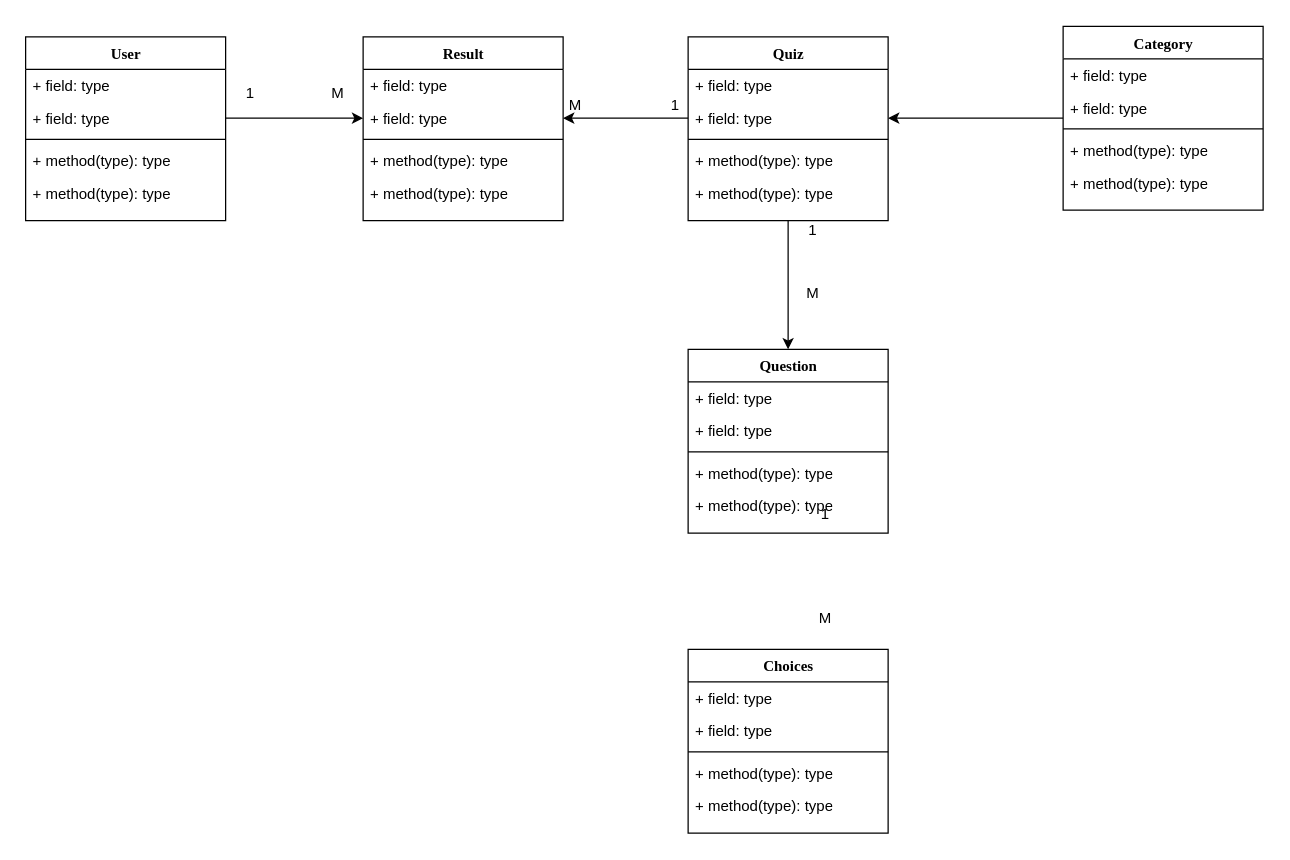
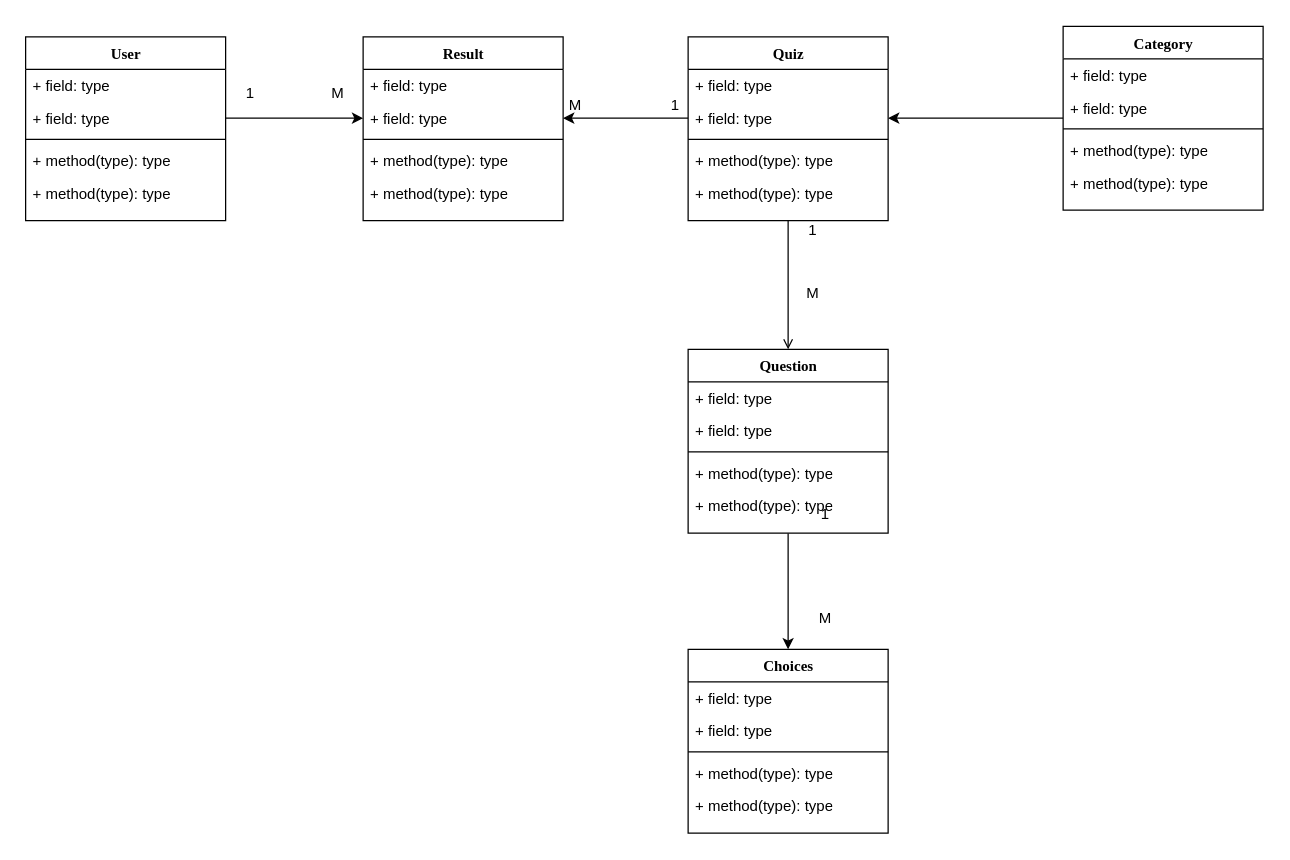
  <mxCell id="0" />
  <mxCell id="1" parent="0" />
+ <mxCell id="2" style="edgeStyle=orthogonalEdgeStyle;rounded=0;orthogonalLoop=1;jettySize=auto;html=1;exitX=0.5;exitY=1;exitDx=0;exitDy=0;entryX=0.5;entryY=0;entryDx=0;entryDy=0;" edge="1" parent="1" source="3" target="15"><mxGeometry relative="1" as="geometry" /></mxCell>
  <mxCell id="3" value="Question" style="swimlane;html=1;fontStyle=1;align=center;verticalAlign=top;childLayout=stackLayout;horizontal=1;startSize=26;horizontalStack=0;resizeParent=1;resizeLast=0;collapsible=1;marginBottom=0;swimlaneFillColor=#ffffff;rounded=0;shadow=0;comic=0;labelBackgroundColor=none;strokeWidth=1;fillColor=none;fontFamily=Verdana;fontSize=12" parent="1" vertex="1"><mxGeometry x="550" y="279" width="160" height="147" as="geometry" /></mxCell>
  <mxCell id="4" value="+ field: type" style="text;html=1;strokeColor=none;fillColor=none;align=left;verticalAlign=top;spacingLeft=4;spacingRight=4;whiteSpace=wrap;overflow=hidden;rotatable=0;points=[[0,0.5],[1,0.5]];portConstraint=eastwest;" parent="3" vertex="1"><mxGeometry y="26" width="160" height="26" as="geometry" /></mxCell>
  <mxCell id="5" value="+ field: type" style="text;html=1;strokeColor=none;fillColor=none;align=left;verticalAlign=top;spacingLeft=4;spacingRight=4;whiteSpace=wrap;overflow=hidden;rotatable=0;points=[[0,0.5],[1,0.5]];portConstraint=eastwest;" parent="3" vertex="1"><mxGeometry y="52" width="160" height="26" as="geometry" /></mxCell>
  <mxCell id="6" value="" style="line;html=1;strokeWidth=1;fillColor=none;align=left;verticalAlign=middle;spacingTop=-1;spacingLeft=3;spacingRight=3;rotatable=0;labelPosition=right;points=[];portConstraint=eastwest;" parent="3" vertex="1"><mxGeometry y="78" width="160" height="8" as="geometry" /></mxCell>
  <mxCell id="7" value="+ method(type): type" style="text;html=1;strokeColor=none;fillColor=none;align=left;verticalAlign=top;spacingLeft=4;spacingRight=4;whiteSpace=wrap;overflow=hidden;rotatable=0;points=[[0,0.5],[1,0.5]];portConstraint=eastwest;" parent="3" vertex="1"><mxGeometry y="86" width="160" height="26" as="geometry" /></mxCell>
  <mxCell id="8" value="+ method(type): type" style="text;html=1;strokeColor=none;fillColor=none;align=left;verticalAlign=top;spacingLeft=4;spacingRight=4;whiteSpace=wrap;overflow=hidden;rotatable=0;points=[[0,0.5],[1,0.5]];portConstraint=eastwest;" parent="3" vertex="1"><mxGeometry y="112" width="160" height="26" as="geometry" /></mxCell>
  <mxCell id="9" value="User" style="swimlane;html=1;fontStyle=1;align=center;verticalAlign=top;childLayout=stackLayout;horizontal=1;startSize=26;horizontalStack=0;resizeParent=1;resizeLast=0;collapsible=1;marginBottom=0;swimlaneFillColor=#ffffff;rounded=0;shadow=0;comic=0;labelBackgroundColor=none;strokeWidth=1;fillColor=none;fontFamily=Verdana;fontSize=12" vertex="1" parent="1"><mxGeometry x="20" y="29" width="160" height="147" as="geometry" /></mxCell>
  <mxCell id="10" value="+ field: type" style="text;html=1;strokeColor=none;fillColor=none;align=left;verticalAlign=top;spacingLeft=4;spacingRight=4;whiteSpace=wrap;overflow=hidden;rotatable=0;points=[[0,0.5],[1,0.5]];portConstraint=eastwest;" vertex="1" parent="9"><mxGeometry y="26" width="160" height="26" as="geometry" /></mxCell>
  <mxCell id="11" value="+ field: type" style="text;html=1;strokeColor=none;fillColor=none;align=left;verticalAlign=top;spacingLeft=4;spacingRight=4;whiteSpace=wrap;overflow=hidden;rotatable=0;points=[[0,0.5],[1,0.5]];portConstraint=eastwest;" vertex="1" parent="9"><mxGeometry y="52" width="160" height="26" as="geometry" /></mxCell>
  <mxCell id="12" value="" style="line;html=1;strokeWidth=1;fillColor=none;align=left;verticalAlign=middle;spacingTop=-1;spacingLeft=3;spacingRight=3;rotatable=0;labelPosition=right;points=[];portConstraint=eastwest;" vertex="1" parent="9"><mxGeometry y="78" width="160" height="8" as="geometry" /></mxCell>
  <mxCell id="13" value="+ method(type): type" style="text;html=1;strokeColor=none;fillColor=none;align=left;verticalAlign=top;spacingLeft=4;spacingRight=4;whiteSpace=wrap;overflow=hidden;rotatable=0;points=[[0,0.5],[1,0.5]];portConstraint=eastwest;" vertex="1" parent="9"><mxGeometry y="86" width="160" height="26" as="geometry" /></mxCell>
  <mxCell id="14" value="+ method(type): type" style="text;html=1;strokeColor=none;fillColor=none;align=left;verticalAlign=top;spacingLeft=4;spacingRight=4;whiteSpace=wrap;overflow=hidden;rotatable=0;points=[[0,0.5],[1,0.5]];portConstraint=eastwest;" vertex="1" parent="9"><mxGeometry y="112" width="160" height="26" as="geometry" /></mxCell>
  <mxCell id="15" value="Choices" style="swimlane;html=1;fontStyle=1;align=center;verticalAlign=top;childLayout=stackLayout;horizontal=1;startSize=26;horizontalStack=0;resizeParent=1;resizeLast=0;collapsible=1;marginBottom=0;swimlaneFillColor=#ffffff;rounded=0;shadow=0;comic=0;labelBackgroundColor=none;strokeWidth=1;fillColor=none;fontFamily=Verdana;fontSize=12" vertex="1" parent="1"><mxGeometry x="550" y="519" width="160" height="147" as="geometry" /></mxCell>
  <mxCell id="16" value="+ field: type" style="text;html=1;strokeColor=none;fillColor=none;align=left;verticalAlign=top;spacingLeft=4;spacingRight=4;whiteSpace=wrap;overflow=hidden;rotatable=0;points=[[0,0.5],[1,0.5]];portConstraint=eastwest;" vertex="1" parent="15"><mxGeometry y="26" width="160" height="26" as="geometry" /></mxCell>
  <mxCell id="17" value="+ field: type" style="text;html=1;strokeColor=none;fillColor=none;align=left;verticalAlign=top;spacingLeft=4;spacingRight=4;whiteSpace=wrap;overflow=hidden;rotatable=0;points=[[0,0.5],[1,0.5]];portConstraint=eastwest;" vertex="1" parent="15"><mxGeometry y="52" width="160" height="26" as="geometry" /></mxCell>
  <mxCell id="18" value="" style="line;html=1;strokeWidth=1;fillColor=none;align=left;verticalAlign=middle;spacingTop=-1;spacingLeft=3;spacingRight=3;rotatable=0;labelPosition=right;points=[];portConstraint=eastwest;" vertex="1" parent="15"><mxGeometry y="78" width="160" height="8" as="geometry" /></mxCell>
  <mxCell id="19" value="+ method(type): type" style="text;html=1;strokeColor=none;fillColor=none;align=left;verticalAlign=top;spacingLeft=4;spacingRight=4;whiteSpace=wrap;overflow=hidden;rotatable=0;points=[[0,0.5],[1,0.5]];portConstraint=eastwest;" vertex="1" parent="15"><mxGeometry y="86" width="160" height="26" as="geometry" /></mxCell>
  <mxCell id="20" value="+ method(type): type" style="text;html=1;strokeColor=none;fillColor=none;align=left;verticalAlign=top;spacingLeft=4;spacingRight=4;whiteSpace=wrap;overflow=hidden;rotatable=0;points=[[0,0.5],[1,0.5]];portConstraint=eastwest;" vertex="1" parent="15"><mxGeometry y="112" width="160" height="26" as="geometry" /></mxCell>
  <mxCell id="21" value="1" style="text;html=1;align=center;verticalAlign=middle;whiteSpace=wrap;rounded=0;" vertex="1" parent="1"><mxGeometry x="630" y="396" width="60" height="30" as="geometry" /></mxCell>
  <mxCell id="22" value="M" style="text;html=1;align=center;verticalAlign=middle;whiteSpace=wrap;rounded=0;" vertex="1" parent="1"><mxGeometry x="630" y="479" width="60" height="30" as="geometry" /></mxCell>
- <mxCell id="23" style="edgeStyle=orthogonalEdgeStyle;rounded=0;orthogonalLoop=1;jettySize=auto;html=1;exitX=0.5;exitY=1;exitDx=0;exitDy=0;entryX=0.5;entryY=0;entryDx=0;entryDy=0;" edge="1" parent="1" source="24" target="3"><mxGeometry relative="1" as="geometry" /></mxCell>
+ <mxCell id="23" style="edgeStyle=orthogonalEdgeStyle;rounded=0;orthogonalLoop=1;jettySize=auto;html=1;exitX=0.5;exitY=1;exitDx=0;exitDy=0;entryX=0.5;entryY=0;entryDx=0;entryDy=0;endArrow=open;" edge="1" parent="1" source="24" target="3"><mxGeometry relative="1" as="geometry" /></mxCell>
  <mxCell id="24" value="Quiz" style="swimlane;html=1;fontStyle=1;align=center;verticalAlign=top;childLayout=stackLayout;horizontal=1;startSize=26;horizontalStack=0;resizeParent=1;resizeLast=0;collapsible=1;marginBottom=0;swimlaneFillColor=#ffffff;rounded=0;shadow=0;comic=0;labelBackgroundColor=none;strokeWidth=1;fillColor=none;fontFamily=Verdana;fontSize=12" vertex="1" parent="1"><mxGeometry x="550" y="29" width="160" height="147" as="geometry" /></mxCell>
  <mxCell id="25" value="+ field: type" style="text;html=1;strokeColor=none;fillColor=none;align=left;verticalAlign=top;spacingLeft=4;spacingRight=4;whiteSpace=wrap;overflow=hidden;rotatable=0;points=[[0,0.5],[1,0.5]];portConstraint=eastwest;" vertex="1" parent="24"><mxGeometry y="26" width="160" height="26" as="geometry" /></mxCell>
  <mxCell id="26" value="+ field: type" style="text;html=1;strokeColor=none;fillColor=none;align=left;verticalAlign=top;spacingLeft=4;spacingRight=4;whiteSpace=wrap;overflow=hidden;rotatable=0;points=[[0,0.5],[1,0.5]];portConstraint=eastwest;" vertex="1" parent="24"><mxGeometry y="52" width="160" height="26" as="geometry" /></mxCell>
  <mxCell id="27" value="" style="line;html=1;strokeWidth=1;fillColor=none;align=left;verticalAlign=middle;spacingTop=-1;spacingLeft=3;spacingRight=3;rotatable=0;labelPosition=right;points=[];portConstraint=eastwest;" vertex="1" parent="24"><mxGeometry y="78" width="160" height="8" as="geometry" /></mxCell>
  <mxCell id="28" value="+ method(type): type" style="text;html=1;strokeColor=none;fillColor=none;align=left;verticalAlign=top;spacingLeft=4;spacingRight=4;whiteSpace=wrap;overflow=hidden;rotatable=0;points=[[0,0.5],[1,0.5]];portConstraint=eastwest;" vertex="1" parent="24"><mxGeometry y="86" width="160" height="26" as="geometry" /></mxCell>
  <mxCell id="29" value="+ method(type): type" style="text;html=1;strokeColor=none;fillColor=none;align=left;verticalAlign=top;spacingLeft=4;spacingRight=4;whiteSpace=wrap;overflow=hidden;rotatable=0;points=[[0,0.5],[1,0.5]];portConstraint=eastwest;" vertex="1" parent="24"><mxGeometry y="112" width="160" height="26" as="geometry" /></mxCell>
  <mxCell id="30" value="1" style="text;html=1;align=center;verticalAlign=middle;whiteSpace=wrap;rounded=0;" vertex="1" parent="1"><mxGeometry x="620" y="169" width="60" height="30" as="geometry" /></mxCell>
  <mxCell id="31" value="M" style="text;html=1;align=center;verticalAlign=middle;whiteSpace=wrap;rounded=0;" vertex="1" parent="1"><mxGeometry x="620" y="219" width="60" height="30" as="geometry" /></mxCell>
  <mxCell id="32" value="Result" style="swimlane;html=1;fontStyle=1;align=center;verticalAlign=top;childLayout=stackLayout;horizontal=1;startSize=26;horizontalStack=0;resizeParent=1;resizeLast=0;collapsible=1;marginBottom=0;swimlaneFillColor=#ffffff;rounded=0;shadow=0;comic=0;labelBackgroundColor=none;strokeWidth=1;fillColor=none;fontFamily=Verdana;fontSize=12" vertex="1" parent="1"><mxGeometry x="290" y="29" width="160" height="147" as="geometry" /></mxCell>
  <mxCell id="33" value="+ field: type" style="text;html=1;strokeColor=none;fillColor=none;align=left;verticalAlign=top;spacingLeft=4;spacingRight=4;whiteSpace=wrap;overflow=hidden;rotatable=0;points=[[0,0.5],[1,0.5]];portConstraint=eastwest;" vertex="1" parent="32"><mxGeometry y="26" width="160" height="26" as="geometry" /></mxCell>
  <mxCell id="34" value="+ field: type" style="text;html=1;strokeColor=none;fillColor=none;align=left;verticalAlign=top;spacingLeft=4;spacingRight=4;whiteSpace=wrap;overflow=hidden;rotatable=0;points=[[0,0.5],[1,0.5]];portConstraint=eastwest;" vertex="1" parent="32"><mxGeometry y="52" width="160" height="26" as="geometry" /></mxCell>
  <mxCell id="35" value="" style="line;html=1;strokeWidth=1;fillColor=none;align=left;verticalAlign=middle;spacingTop=-1;spacingLeft=3;spacingRight=3;rotatable=0;labelPosition=right;points=[];portConstraint=eastwest;" vertex="1" parent="32"><mxGeometry y="78" width="160" height="8" as="geometry" /></mxCell>
  <mxCell id="36" value="+ method(type): type" style="text;html=1;strokeColor=none;fillColor=none;align=left;verticalAlign=top;spacingLeft=4;spacingRight=4;whiteSpace=wrap;overflow=hidden;rotatable=0;points=[[0,0.5],[1,0.5]];portConstraint=eastwest;" vertex="1" parent="32"><mxGeometry y="86" width="160" height="26" as="geometry" /></mxCell>
  <mxCell id="37" value="+ method(type): type" style="text;html=1;strokeColor=none;fillColor=none;align=left;verticalAlign=top;spacingLeft=4;spacingRight=4;whiteSpace=wrap;overflow=hidden;rotatable=0;points=[[0,0.5],[1,0.5]];portConstraint=eastwest;" vertex="1" parent="32"><mxGeometry y="112" width="160" height="26" as="geometry" /></mxCell>
  <mxCell id="38" style="edgeStyle=orthogonalEdgeStyle;rounded=0;orthogonalLoop=1;jettySize=auto;html=1;exitX=1;exitY=0.5;exitDx=0;exitDy=0;entryX=0;entryY=0.5;entryDx=0;entryDy=0;" edge="1" parent="1" source="11" target="34"><mxGeometry relative="1" as="geometry" /></mxCell>
  <mxCell id="39" value="M" style="text;html=1;align=center;verticalAlign=middle;whiteSpace=wrap;rounded=0;" vertex="1" parent="1"><mxGeometry x="240" y="59" width="60" height="30" as="geometry" /></mxCell>
  <mxCell id="40" value="1" style="text;html=1;align=center;verticalAlign=middle;whiteSpace=wrap;rounded=0;" vertex="1" parent="1"><mxGeometry x="180" y="59" width="40" height="30" as="geometry" /></mxCell>
  <mxCell id="41" style="edgeStyle=orthogonalEdgeStyle;rounded=0;orthogonalLoop=1;jettySize=auto;html=1;exitX=0;exitY=0.5;exitDx=0;exitDy=0;" edge="1" parent="1" source="26" target="34"><mxGeometry relative="1" as="geometry" /></mxCell>
  <mxCell id="42" value="M" style="text;html=1;align=center;verticalAlign=middle;whiteSpace=wrap;rounded=0;" vertex="1" parent="1"><mxGeometry x="430" y="69" width="60" height="30" as="geometry" /></mxCell>
  <mxCell id="43" value="1" style="text;html=1;align=center;verticalAlign=middle;whiteSpace=wrap;rounded=0;" vertex="1" parent="1"><mxGeometry x="520" y="69" width="40" height="30" as="geometry" /></mxCell>
  <mxCell id="44" style="edgeStyle=orthogonalEdgeStyle;rounded=0;orthogonalLoop=1;jettySize=auto;html=1;exitX=0;exitY=0.5;exitDx=0;exitDy=0;entryX=1;entryY=0.5;entryDx=0;entryDy=0;" edge="1" parent="1" source="45" target="26"><mxGeometry relative="1" as="geometry" /></mxCell>
  <mxCell id="45" value="Category" style="swimlane;html=1;fontStyle=1;align=center;verticalAlign=top;childLayout=stackLayout;horizontal=1;startSize=26;horizontalStack=0;resizeParent=1;resizeLast=0;collapsible=1;marginBottom=0;swimlaneFillColor=#ffffff;rounded=0;shadow=0;comic=0;labelBackgroundColor=none;strokeWidth=1;fillColor=none;fontFamily=Verdana;fontSize=12" vertex="1" parent="1"><mxGeometry x="850" y="20.5" width="160" height="147" as="geometry" /></mxCell>
  <mxCell id="46" value="+ field: type" style="text;html=1;strokeColor=none;fillColor=none;align=left;verticalAlign=top;spacingLeft=4;spacingRight=4;whiteSpace=wrap;overflow=hidden;rotatable=0;points=[[0,0.5],[1,0.5]];portConstraint=eastwest;" vertex="1" parent="45"><mxGeometry y="26" width="160" height="26" as="geometry" /></mxCell>
  <mxCell id="47" value="+ field: type" style="text;html=1;strokeColor=none;fillColor=none;align=left;verticalAlign=top;spacingLeft=4;spacingRight=4;whiteSpace=wrap;overflow=hidden;rotatable=0;points=[[0,0.5],[1,0.5]];portConstraint=eastwest;" vertex="1" parent="45"><mxGeometry y="52" width="160" height="26" as="geometry" /></mxCell>
  <mxCell id="48" value="" style="line;html=1;strokeWidth=1;fillColor=none;align=left;verticalAlign=middle;spacingTop=-1;spacingLeft=3;spacingRight=3;rotatable=0;labelPosition=right;points=[];portConstraint=eastwest;" vertex="1" parent="45"><mxGeometry y="78" width="160" height="8" as="geometry" /></mxCell>
  <mxCell id="49" value="+ method(type): type" style="text;html=1;strokeColor=none;fillColor=none;align=left;verticalAlign=top;spacingLeft=4;spacingRight=4;whiteSpace=wrap;overflow=hidden;rotatable=0;points=[[0,0.5],[1,0.5]];portConstraint=eastwest;" vertex="1" parent="45"><mxGeometry y="86" width="160" height="26" as="geometry" /></mxCell>
  <mxCell id="50" value="+ method(type): type" style="text;html=1;strokeColor=none;fillColor=none;align=left;verticalAlign=top;spacingLeft=4;spacingRight=4;whiteSpace=wrap;overflow=hidden;rotatable=0;points=[[0,0.5],[1,0.5]];portConstraint=eastwest;" vertex="1" parent="45"><mxGeometry y="112" width="160" height="26" as="geometry" /></mxCell>
